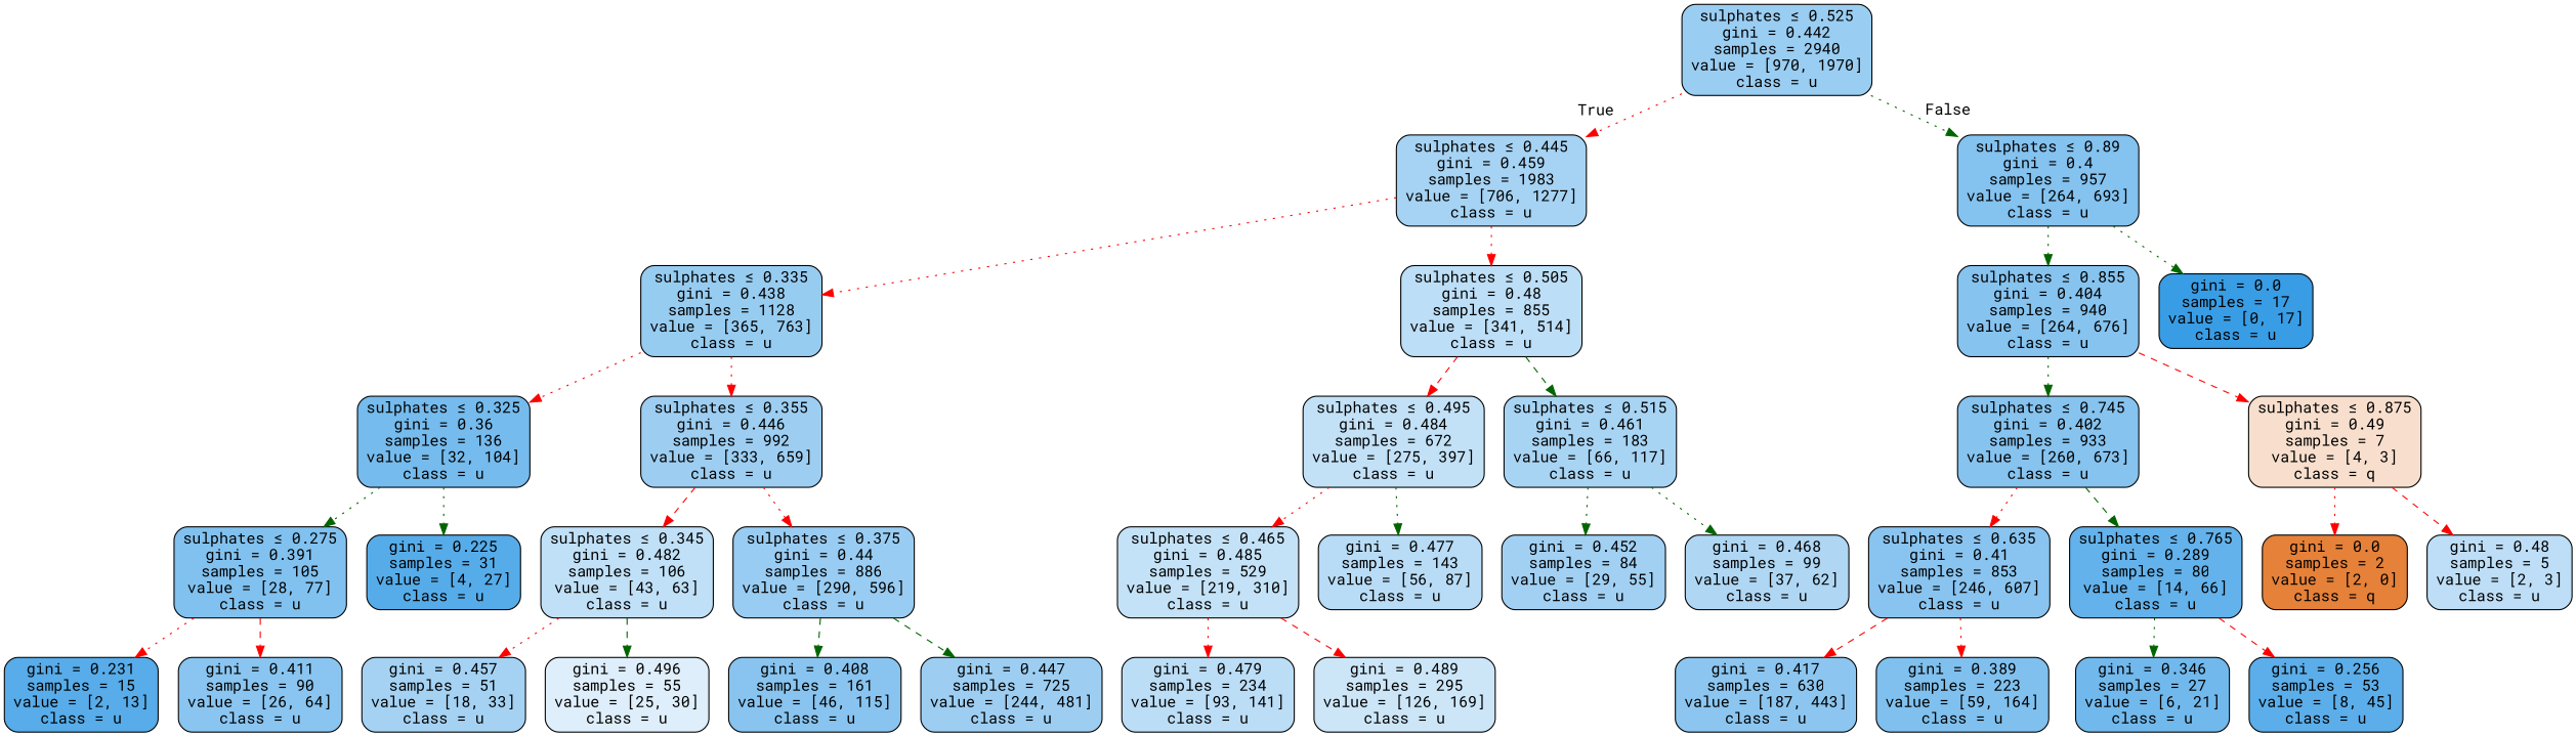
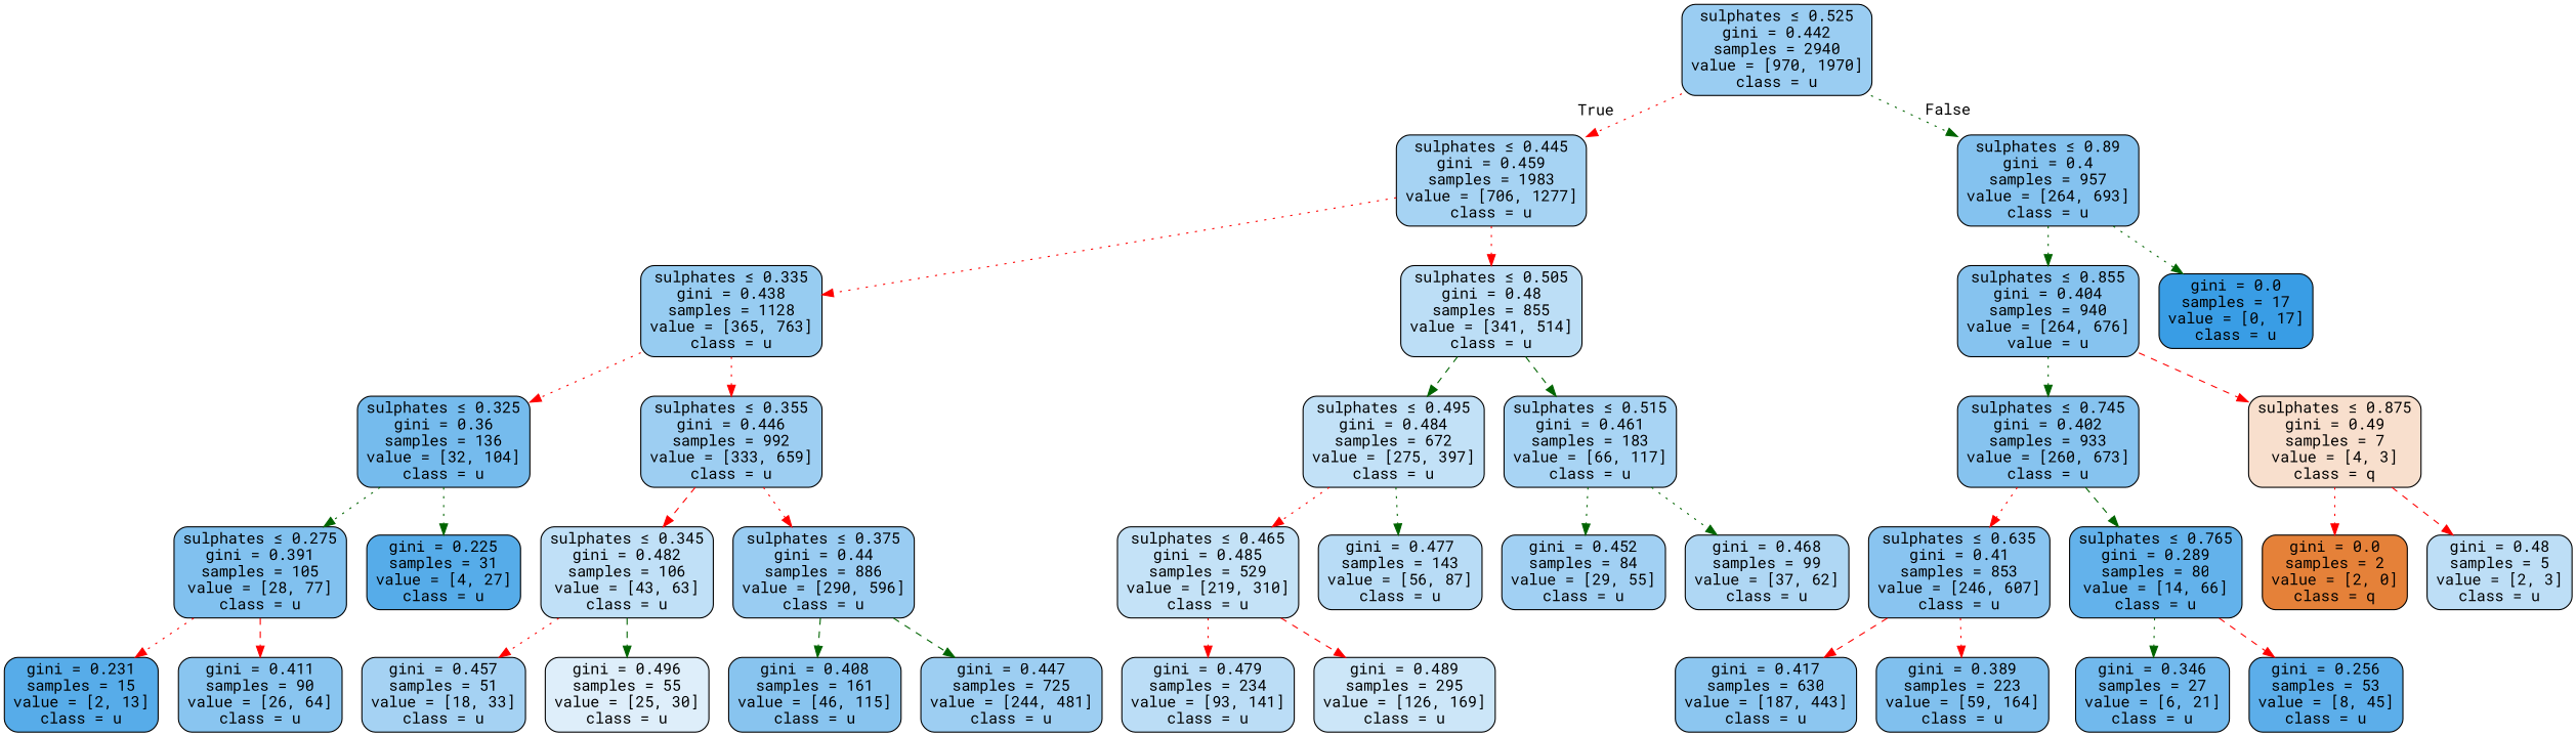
  digraph {
    fontname="Roboto Mono"
    node [color=black fillcolor="#399de57e" fontname="Roboto Mono" shape=box style="filled, rounded"]
    edge [color=red fontname="Roboto Mono" style=dotted]
    n1 [fillcolor="#399de581" label=<sulphates &le; 0.525<br/>gini = 0.442<br/>samples = 2940<br/>value = [970, 1970]<br/>class = u>]
    n2 [fillcolor="#399de572" label=<sulphates &le; 0.445<br/>gini = 0.459<br/>samples = 1983<br/>value = [706, 1277]<br/>class = u>]
    n3 [fillcolor="#399de59e" label=<sulphates &le; 0.89<br/>gini = 0.4<br/>samples = 957<br/>value = [264, 693]<br/>class = u>]
    n4 [fillcolor="#399de585" label=<sulphates &le; 0.335<br/>gini = 0.438<br/>samples = 1128<br/>value = [365, 763]<br/>class = u>]
    n5 [fillcolor="#399de556" label=<sulphates &le; 0.505<br/>gini = 0.48<br/>samples = 855<br/>value = [341, 514]<br/>class = u>]
-   n6 [fillcolor="#399de59b" label=<sulphates &le; 0.855<br/>gini = 0.404<br/>samples = 940<br/>value = [264, 676]<br/>class = u>]
+   n6 [fillcolor="#399de59b" label=<sulphates &le; 0.855<br/>gini = 0.404<br/>samples = 940<br/>value = [264, 676]<br/>value = u>]
    n7 [fillcolor="#399de5ff" label=<gini = 0.0<br/>samples = 17<br/>value = [0, 17]<br/>class = u>]
    n8 [fillcolor="#399de5b1" label=<sulphates &le; 0.325<br/>gini = 0.36<br/>samples = 136<br/>value = [32, 104]<br/>class = u>]
    n9 [label=<sulphates &le; 0.355<br/>gini = 0.446<br/>samples = 992<br/>value = [333, 659]<br/>class = u>]
    n10 [fillcolor="#399de54e" label=<sulphates &le; 0.495<br/>gini = 0.484<br/>samples = 672<br/>value = [275, 397]<br/>class = u>]
    n11 [fillcolor="#399de56f" label=<sulphates &le; 0.515<br/>gini = 0.461<br/>samples = 183<br/>value = [66, 117]<br/>class = u>]
    n12 [fillcolor="#399de5a2" label=<sulphates &le; 0.275<br/>gini = 0.391<br/>samples = 105<br/>value = [28, 77]<br/>class = u>]
    n13 [fillcolor="#399de5d9" label=<gini = 0.225<br/>samples = 31<br/>value = [4, 27]<br/>class = u>]
    n14 [fillcolor="#399de551" label=<sulphates &le; 0.345<br/>gini = 0.482<br/>samples = 106<br/>value = [43, 63]<br/>class = u>]
    n15 [fillcolor="#399de583" label=<sulphates &le; 0.375<br/>gini = 0.44<br/>samples = 886<br/>value = [290, 596]<br/>class = u>]
    n16 [fillcolor="#399de5d8" label=<gini = 0.231<br/>samples = 15<br/>value = [2, 13]<br/>class = u>]
    n17 [fillcolor="#399de597" label=<gini = 0.411<br/>samples = 90<br/>value = [26, 64]<br/>class = u>]
    n18 [fillcolor="#399de574" label=<gini = 0.457<br/>samples = 51<br/>value = [18, 33]<br/>class = u>]
    n19 [fillcolor="#399de52a" label=<gini = 0.496<br/>samples = 55<br/>value = [25, 30]<br/>class = u>]
    n20 [fillcolor="#399de599" label=<gini = 0.408<br/>samples = 161<br/>value = [46, 115]<br/>class = u>]
    n21 [label=<gini = 0.447<br/>samples = 725<br/>value = [244, 481]<br/>class = u>]
    n22 [fillcolor="#399de54b" label=<sulphates &le; 0.465<br/>gini = 0.485<br/>samples = 529<br/>value = [219, 310]<br/>class = u>]
    n23 [fillcolor="#399de55b" label=<gini = 0.477<br/>samples = 143<br/>value = [56, 87]<br/>class = u>]
    n24 [fillcolor="#399de579" label=<gini = 0.452<br/>samples = 84<br/>value = [29, 55]<br/>class = u>]
    n25 [fillcolor="#399de567" label=<gini = 0.468<br/>samples = 99<br/>value = [37, 62]<br/>class = u>]
    n26 [fillcolor="#399de557" label=<gini = 0.479<br/>samples = 234<br/>value = [93, 141]<br/>class = u>]
    n27 [fillcolor="#399de541" label=<gini = 0.489<br/>samples = 295<br/>value = [126, 169]<br/>class = u>]
    n28 [fillcolor="#399de59c" label=<sulphates &le; 0.745<br/>gini = 0.402<br/>samples = 933<br/>value = [260, 673]<br/>class = u>]
    n29 [fillcolor="#e5813940" label=<sulphates &le; 0.875<br/>gini = 0.49<br/>samples = 7<br/>value = [4, 3]<br/>class = q>]
    n30 [fillcolor="#399de598" label=<sulphates &le; 0.635<br/>gini = 0.41<br/>samples = 853<br/>value = [246, 607]<br/>class = u>]
    n31 [fillcolor="#399de5c9" label=<sulphates &le; 0.765<br/>gini = 0.289<br/>samples = 80<br/>value = [14, 66]<br/>class = u>]
    n32 [fillcolor="#e58139ff" label=<gini = 0.0<br/>samples = 2<br/>value = [2, 0]<br/>class = q>]
    n33 [fillcolor="#399de555" label=<gini = 0.48<br/>samples = 5<br/>value = [2, 3]<br/>class = u>]
    n34 [fillcolor="#399de593" label=<gini = 0.417<br/>samples = 630<br/>value = [187, 443]<br/>class = u>]
    n35 [fillcolor="#399de5a3" label=<gini = 0.389<br/>samples = 223<br/>value = [59, 164]<br/>class = u>]
    n36 [fillcolor="#399de5b6" label=<gini = 0.346<br/>samples = 27<br/>value = [6, 21]<br/>class = u>]
    n37 [fillcolor="#399de5d2" label=<gini = 0.256<br/>samples = 53<br/>value = [8, 45]<br/>class = u>]
    n1 -> n2 [headlabel=True labelangle=45 labeldistance=2.5]
    n1 -> n3 [color=darkgreen headlabel=False labelangle=-45 labeldistance=2.5]
    n2 -> n4
    n2 -> n5
    n3 -> n6 [color=darkgreen]
    n3 -> n7 [color=darkgreen]
    n4 -> n8
    n4 -> n9
-   n5 -> n10 [style=dashed]
+   n5 -> n10 [color=darkgreen style=dashed]
    n5 -> n11 [color=darkgreen style=dashed]
    n6 -> n28 [color=darkgreen]
    n6 -> n29 [style=dashed]
    n8 -> n12 [color=darkgreen]
    n8 -> n13 [color=darkgreen]
    n9 -> n14 [style=dashed]
    n9 -> n15
    n10 -> n22
    n10 -> n23 [color=darkgreen]
    n11 -> n24 [color=darkgreen]
    n11 -> n25 [color=darkgreen]
    n12 -> n16
    n12 -> n17 [style=dashed]
    n14 -> n18
    n14 -> n19 [color=darkgreen style=dashed]
    n15 -> n20 [color=darkgreen style=dashed]
    n15 -> n21 [color=darkgreen style=dashed]
    n22 -> n26
    n22 -> n27 [style=dashed]
    n28 -> n30
    n28 -> n31 [color=darkgreen style=dashed]
    n29 -> n32
    n29 -> n33 [style=dashed]
    n30 -> n34 [style=dashed]
    n30 -> n35
    n31 -> n36 [color=darkgreen]
    n31 -> n37 [style=dashed]
  }
